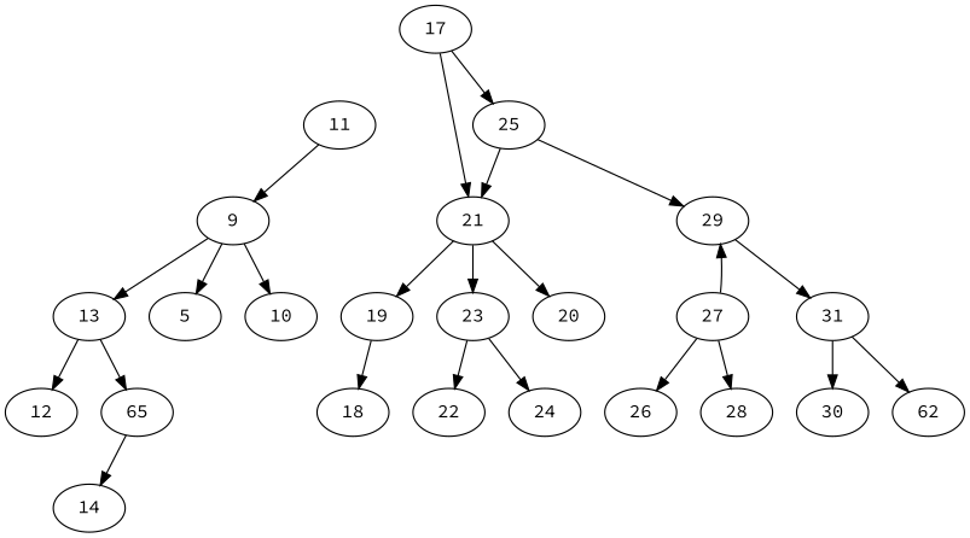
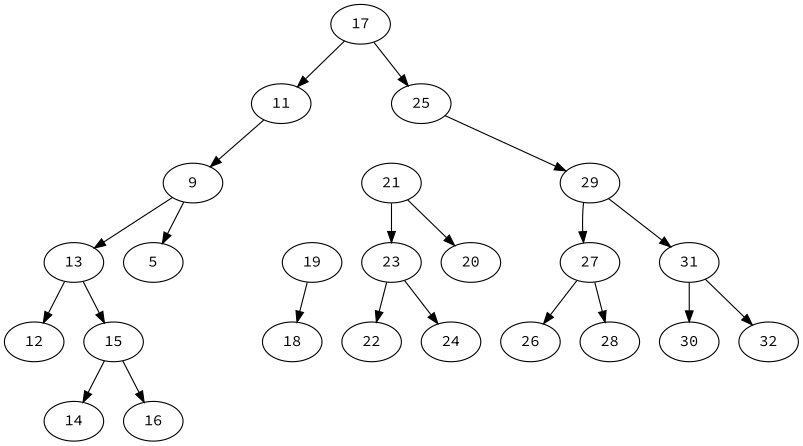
  digraph {
    fontname="Source Code Pro"
    node [fontname="Source Code Pro"]
    edge [fontname="Source Code Pro"]
    17
    11
    25
    9
    21
    29
    13
    n8 [label=5]
-   10
    12
-   15 [label=65]
+   15
    14
+   16
    19
    23
    20
    27
    31
    18
    22
    24
    26
    28
    30
-   32 [label=62]
-   17 -> 21
+   32
+   17 -> 11
    17 -> 25
    11 -> 9
-   25 -> 21
    25 -> 29
    9 -> 13
    9 -> n8
-   9 -> 10
-   21 -> 19
    21 -> 23
    21 -> 20
-   27 -> 29
+   29 -> 27
    29 -> 31
    13 -> 12
    13 -> 15
    15 -> 14
+   15 -> 16
    19 -> 18
    23 -> 22
    23 -> 24
    27 -> 26
    27 -> 28
    31 -> 30
    31 -> 32
  }
